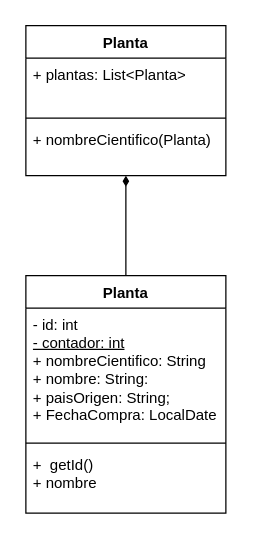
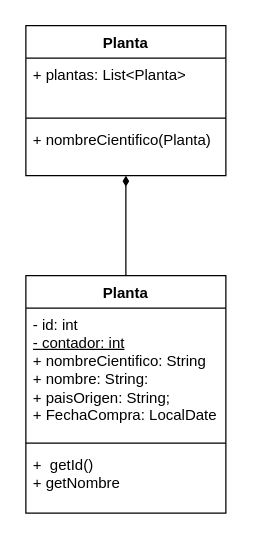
  <mxCell id="0" />
  <mxCell id="1" parent="0" />
  <mxCell id="2" style="edgeStyle=orthogonalEdgeStyle;rounded=0;orthogonalLoop=1;jettySize=auto;html=1;entryX=0.5;entryY=1;entryDx=0;entryDy=0;startArrow=none;startFill=0;endArrow=diamondThin;endFill=1;curved=0;" edge="1" parent="1" source="3" target="7"><mxGeometry relative="1" as="geometry" /></mxCell>
  <mxCell id="3" value="Planta" style="swimlane;fontStyle=1;align=center;verticalAlign=top;childLayout=stackLayout;horizontal=1;startSize=26;horizontalStack=0;resizeParent=1;resizeParentMax=0;resizeLast=0;collapsible=1;marginBottom=0;whiteSpace=wrap;html=1;" vertex="1" parent="1"><mxGeometry x="20" y="220" width="160" height="190" as="geometry" /></mxCell>
  <mxCell id="4" value="- id: int&lt;div&gt;&lt;u&gt;- contador: int&lt;/u&gt;&lt;br&gt;+ nombreCientifico: String&lt;/div&gt;&lt;div&gt;+ nombre: String:&lt;/div&gt;&lt;div&gt;+ paisOrigen: String;&lt;/div&gt;&lt;div&gt;+ FechaCompra: LocalDate&lt;/div&gt;" style="text;strokeColor=none;fillColor=none;align=left;verticalAlign=top;spacingLeft=4;spacingRight=4;overflow=hidden;rotatable=0;points=[[0,0.5],[1,0.5]];portConstraint=eastwest;whiteSpace=wrap;html=1;" vertex="1" parent="3"><mxGeometry y="26" width="160" height="104" as="geometry" /></mxCell>
  <mxCell id="5" value="" style="line;strokeWidth=1;fillColor=none;align=left;verticalAlign=middle;spacingTop=-1;spacingLeft=3;spacingRight=3;rotatable=0;labelPosition=right;points=[];portConstraint=eastwest;strokeColor=inherit;" vertex="1" parent="3"><mxGeometry y="130" width="160" height="8" as="geometry" /></mxCell>
- <mxCell id="6" value="+&amp;nbsp; getId()&lt;div&gt;+ nombre&lt;/div&gt;&lt;div&gt;&lt;br&gt;&lt;div&gt;&lt;br&gt;&lt;/div&gt;&lt;/div&gt;" style="text;strokeColor=none;fillColor=none;align=left;verticalAlign=top;spacingLeft=4;spacingRight=4;overflow=hidden;rotatable=0;points=[[0,0.5],[1,0.5]];portConstraint=eastwest;whiteSpace=wrap;html=1;" vertex="1" parent="3"><mxGeometry y="138" width="160" height="52" as="geometry" /></mxCell>
+ <mxCell id="6" value="+&amp;nbsp; getId()&lt;div&gt;+ getNombre&lt;/div&gt;&lt;div&gt;&lt;br&gt;&lt;div&gt;&lt;br&gt;&lt;/div&gt;&lt;/div&gt;" style="text;strokeColor=none;fillColor=none;align=left;verticalAlign=top;spacingLeft=4;spacingRight=4;overflow=hidden;rotatable=0;points=[[0,0.5],[1,0.5]];portConstraint=eastwest;whiteSpace=wrap;html=1;" vertex="1" parent="3"><mxGeometry y="138" width="160" height="52" as="geometry" /></mxCell>
  <mxCell id="7" value="Planta" style="swimlane;fontStyle=1;align=center;verticalAlign=top;childLayout=stackLayout;horizontal=1;startSize=26;horizontalStack=0;resizeParent=1;resizeParentMax=0;resizeLast=0;collapsible=1;marginBottom=0;whiteSpace=wrap;html=1;" vertex="1" parent="1"><mxGeometry x="20" y="20" width="160" height="120" as="geometry" /></mxCell>
  <mxCell id="8" value="+ plantas: List&amp;lt;Planta&amp;gt;&lt;div&gt;&lt;br&gt;&lt;/div&gt;" style="text;strokeColor=none;fillColor=none;align=left;verticalAlign=top;spacingLeft=4;spacingRight=4;overflow=hidden;rotatable=0;points=[[0,0.5],[1,0.5]];portConstraint=eastwest;whiteSpace=wrap;html=1;" vertex="1" parent="7"><mxGeometry y="26" width="160" height="44" as="geometry" /></mxCell>
  <mxCell id="9" value="" style="line;strokeWidth=1;fillColor=none;align=left;verticalAlign=middle;spacingTop=-1;spacingLeft=3;spacingRight=3;rotatable=0;labelPosition=right;points=[];portConstraint=eastwest;strokeColor=inherit;" vertex="1" parent="7"><mxGeometry y="70" width="160" height="8" as="geometry" /></mxCell>
  <mxCell id="10" value="&lt;div&gt;&lt;div&gt;+ nombreCientifico(Planta)&lt;/div&gt;&lt;/div&gt;" style="text;strokeColor=none;fillColor=none;align=left;verticalAlign=top;spacingLeft=4;spacingRight=4;overflow=hidden;rotatable=0;points=[[0,0.5],[1,0.5]];portConstraint=eastwest;whiteSpace=wrap;html=1;" vertex="1" parent="7"><mxGeometry y="78" width="160" height="42" as="geometry" /></mxCell>
